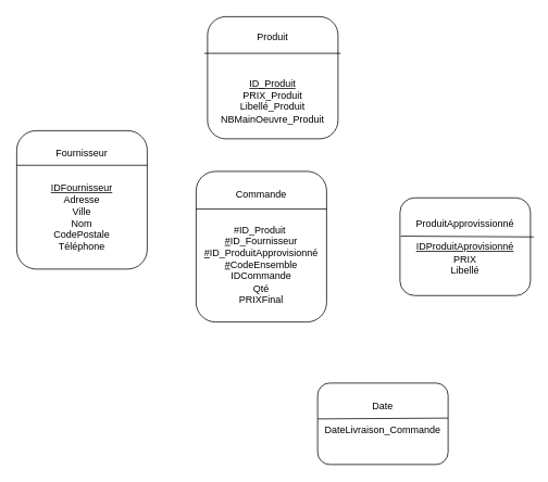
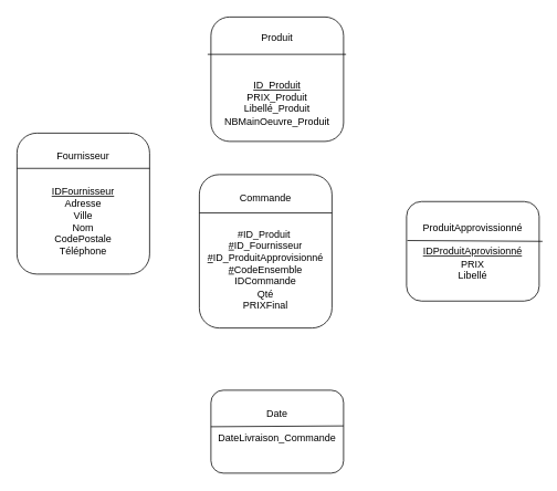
  <mxCell id="0" />
  <mxCell id="1" parent="0" />
  <mxCell id="2" value="&lt;div&gt;Produit&lt;/div&gt;&lt;div&gt;&lt;br&gt;&lt;/div&gt;&lt;div&gt;&lt;br&gt;&lt;/div&gt;&lt;div&gt;&lt;br&gt;&lt;/div&gt;&lt;div&gt;&lt;u&gt;ID_Produit&lt;/u&gt;&lt;/div&gt;&lt;div&gt;PRIX_Produit&lt;/div&gt;&lt;div&gt;Libellé_Produit&lt;/div&gt;&lt;div&gt;NBMainOeuvre_Produit&lt;/div&gt;" style="rounded=1;whiteSpace=wrap;html=1;" parent="1" vertex="1"><mxGeometry x="254" y="20" width="160" height="150" as="geometry" /></mxCell>
  <mxCell id="3" value="" style="endArrow=none;html=1;rounded=0;entryX=1.019;entryY=0.3;entryDx=0;entryDy=0;entryPerimeter=0;" parent="1" target="2" edge="1"><mxGeometry width="50" height="50" relative="1" as="geometry"><mxPoint x="250" y="65" as="sourcePoint" /><mxPoint x="420" y="66" as="targetPoint" /></mxGeometry></mxCell>
  <mxCell id="4" value="&lt;div&gt;ProduitApprovissionné&lt;/div&gt;&lt;div&gt;&lt;br&gt;&lt;/div&gt;&lt;div&gt;&lt;div&gt;&lt;u&gt;IDProduitAprovisionné&lt;/u&gt;&lt;/div&gt;&lt;div&gt;PRIX&lt;/div&gt;&lt;/div&gt;&lt;div&gt;Libellé&lt;/div&gt;" style="rounded=1;whiteSpace=wrap;html=1;" parent="1" vertex="1"><mxGeometry x="490" y="242.5" width="160" height="120" as="geometry" /></mxCell>
  <mxCell id="5" value="" style="endArrow=none;html=1;rounded=0;exitX=0.006;exitY=0.392;exitDx=0;exitDy=0;entryX=1.025;entryY=0.4;entryDx=0;entryDy=0;exitPerimeter=0;entryPerimeter=0;" parent="1" source="4" target="4" edge="1"><mxGeometry width="50" height="50" relative="1" as="geometry"><mxPoint x="810" y="480" as="sourcePoint" /><mxPoint x="860" y="430" as="targetPoint" /></mxGeometry></mxCell>
  <mxCell id="6" value="&lt;div&gt;Fournisseur&lt;br&gt;&lt;/div&gt;&lt;div&gt;&lt;br&gt;&lt;/div&gt;&lt;div&gt;&lt;br&gt;&lt;/div&gt;&lt;div&gt;&lt;u&gt;IDFournisseur&lt;/u&gt;&lt;br&gt;&lt;/div&gt;&lt;div&gt;&lt;div&gt;Adresse&lt;/div&gt;&lt;/div&gt;&lt;div&gt;Ville&lt;/div&gt;&lt;div&gt;Nom&lt;/div&gt;&lt;div&gt;CodePostale&lt;/div&gt;&lt;div&gt;Téléphone&lt;/div&gt;" style="rounded=1;whiteSpace=wrap;html=1;" parent="1" vertex="1"><mxGeometry x="20" y="160" width="160" height="170" as="geometry" /></mxCell>
  <mxCell id="7" value="" style="endArrow=none;html=1;rounded=0;exitX=0;exitY=0.25;exitDx=0;exitDy=0;entryX=1;entryY=0.25;entryDx=0;entryDy=0;elbow=vertical;" parent="1" source="6" target="6" edge="1"><mxGeometry width="50" height="50" relative="1" as="geometry"><mxPoint x="550" y="690" as="sourcePoint" /><mxPoint x="600" y="640" as="targetPoint" /></mxGeometry></mxCell>
- <mxCell id="8" value="&lt;div&gt;Date&lt;/div&gt;&lt;div&gt;&lt;br&gt;&lt;/div&gt;&lt;div&gt;DateLivraison_Commande&lt;/div&gt;&lt;div&gt;&lt;br&gt;&lt;/div&gt;" style="rounded=1;whiteSpace=wrap;html=1;" parent="1" vertex="1"><mxGeometry x="389" y="470" width="160" height="100" as="geometry" /></mxCell>
+ <mxCell id="8" value="&lt;div&gt;Date&lt;/div&gt;&lt;div&gt;&lt;br&gt;&lt;/div&gt;&lt;div&gt;DateLivraison_Commande&lt;/div&gt;&lt;div&gt;&lt;br&gt;&lt;/div&gt;" style="rounded=1;whiteSpace=wrap;html=1;" parent="1" vertex="1"><mxGeometry x="254" y="470" width="160" height="100" as="geometry" /></mxCell>
  <mxCell id="9" value="" style="endArrow=none;html=1;rounded=0;exitX=0;exitY=0.44;exitDx=0;exitDy=0;entryX=1;entryY=0.43;entryDx=0;entryDy=0;elbow=vertical;exitPerimeter=0;entryPerimeter=0;" parent="1" source="8" target="8" edge="1"><mxGeometry width="50" height="50" relative="1" as="geometry"><mxPoint x="490" y="820" as="sourcePoint" /><mxPoint x="540" y="770" as="targetPoint" /></mxGeometry></mxCell>
  <mxCell id="10" value="&lt;div&gt;Commande&lt;br&gt;&lt;/div&gt;&lt;div&gt;&lt;br&gt;&lt;/div&gt;&lt;div&gt;&lt;br&gt;&lt;/div&gt;&lt;div&gt;#ID_Produit&amp;nbsp;&lt;/div&gt;&lt;div&gt;&lt;u&gt;#&lt;/u&gt;ID_Fournisseur&lt;br&gt;&lt;/div&gt;&lt;div&gt;&lt;div&gt;&lt;u&gt;#&lt;/u&gt;ID_ProduitApprovisionné&lt;/div&gt;&lt;/div&gt;&lt;div&gt;&lt;div&gt;&lt;u&gt;#&lt;/u&gt;CodeEnsemble&lt;br&gt;&lt;/div&gt;&lt;/div&gt;&lt;div&gt;IDCommande&lt;/div&gt;&lt;div&gt;Qté&lt;/div&gt;&lt;div&gt;PRIXFinal&lt;/div&gt;" style="rounded=1;whiteSpace=wrap;html=1;" parent="1" vertex="1"><mxGeometry x="240" y="210" width="160" height="185" as="geometry" /></mxCell>
  <mxCell id="11" value="" style="endArrow=none;html=1;rounded=0;exitX=0;exitY=0.25;exitDx=0;exitDy=0;entryX=1;entryY=0.25;entryDx=0;entryDy=0;elbow=vertical;" parent="1" source="10" target="10" edge="1"><mxGeometry width="50" height="50" relative="1" as="geometry"><mxPoint x="690" y="700" as="sourcePoint" /><mxPoint x="740" y="650" as="targetPoint" /></mxGeometry></mxCell>
